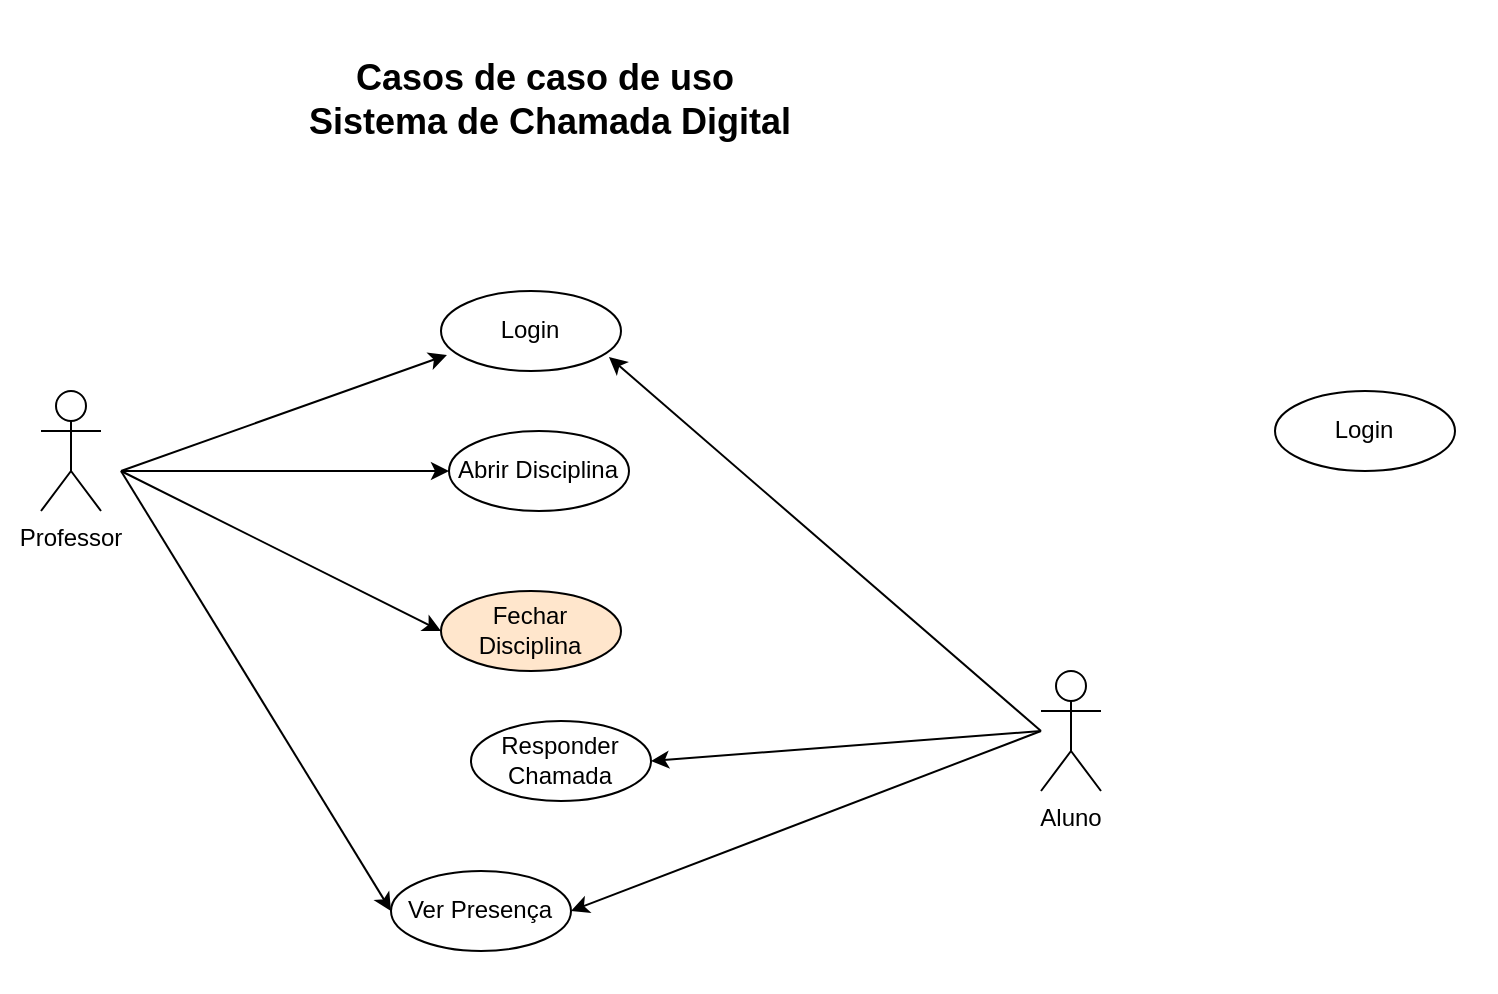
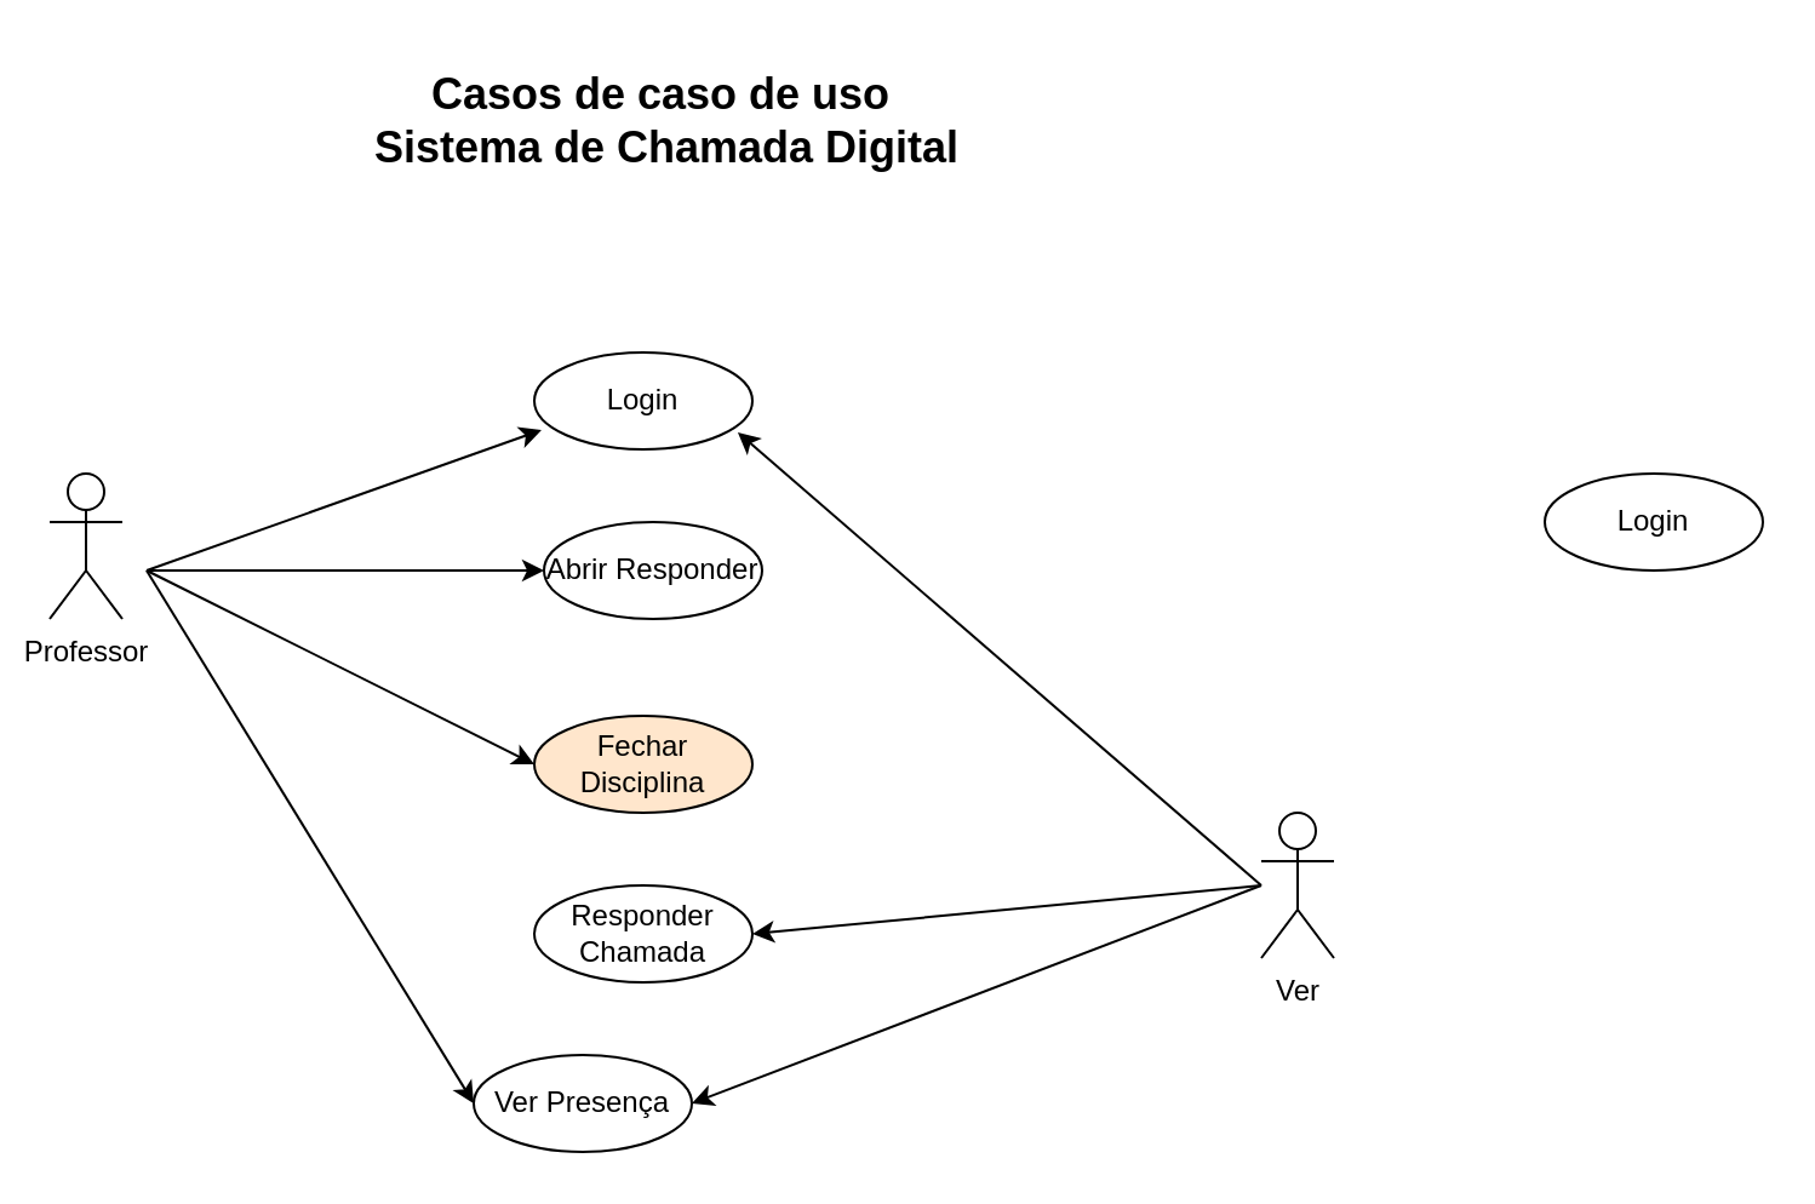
  <mxCell id="0" />
  <mxCell id="1" parent="0" />
  <mxCell id="2" value="Professor" style="shape=umlActor;verticalLabelPosition=bottom;verticalAlign=top;html=1;outlineConnect=0;" vertex="1" parent="1"><mxGeometry x="20" y="195" width="30" height="60" as="geometry" /></mxCell>
- <mxCell id="3" value="Aluno" style="shape=umlActor;verticalLabelPosition=bottom;verticalAlign=top;html=1;outlineConnect=0;" vertex="1" parent="1"><mxGeometry x="520" y="335" width="30" height="60" as="geometry" /></mxCell>
+ <mxCell id="3" value="Ver" style="shape=umlActor;verticalLabelPosition=bottom;verticalAlign=top;html=1;outlineConnect=0;" vertex="1" parent="1"><mxGeometry x="520" y="335" width="30" height="60" as="geometry" /></mxCell>
  <mxCell id="4" value="Login" style="ellipse;whiteSpace=wrap;html=1;" vertex="1" parent="1"><mxGeometry x="220" y="145" width="90" height="40" as="geometry" /></mxCell>
- <mxCell id="5" value="Abrir Disciplina" style="ellipse;whiteSpace=wrap;html=1;" vertex="1" parent="1"><mxGeometry x="224" y="215" width="90" height="40" as="geometry" /></mxCell>
+ <mxCell id="5" value="Abrir Responder" style="ellipse;whiteSpace=wrap;html=1;" vertex="1" parent="1"><mxGeometry x="224" y="215" width="90" height="40" as="geometry" /></mxCell>
  <mxCell id="6" value="Fechar Disciplina" style="ellipse;whiteSpace=wrap;html=1;fillColor=#ffe6cc;" vertex="1" parent="1"><mxGeometry x="220" y="295" width="90" height="40" as="geometry" /></mxCell>
- <mxCell id="7" value="Responder Chamada" style="ellipse;whiteSpace=wrap;html=1;" vertex="1" parent="1"><mxGeometry x="235" y="360" width="90" height="40" as="geometry" /></mxCell>
+ <mxCell id="7" value="Responder Chamada" style="ellipse;whiteSpace=wrap;html=1;" vertex="1" parent="1"><mxGeometry x="220" y="365" width="90" height="40" as="geometry" /></mxCell>
  <mxCell id="8" value="Ver Presença" style="ellipse;whiteSpace=wrap;html=1;" vertex="1" parent="1"><mxGeometry x="195" y="435" width="90" height="40" as="geometry" /></mxCell>
  <mxCell id="9" value="" style="endArrow=classic;html=1;rounded=0;entryX=0.033;entryY=0.8;entryDx=0;entryDy=0;entryPerimeter=0;" edge="1" parent="1" target="4"><mxGeometry width="50" height="50" relative="1" as="geometry"><mxPoint x="60" y="235" as="sourcePoint" /><mxPoint x="190" y="185" as="targetPoint" /></mxGeometry></mxCell>
  <mxCell id="10" value="" style="endArrow=classic;html=1;rounded=0;entryX=0;entryY=0.5;entryDx=0;entryDy=0;" edge="1" parent="1" target="5"><mxGeometry width="50" height="50" relative="1" as="geometry"><mxPoint x="60" y="235" as="sourcePoint" /><mxPoint x="180" y="245" as="targetPoint" /></mxGeometry></mxCell>
  <mxCell id="11" value="" style="endArrow=classic;html=1;rounded=0;entryX=0;entryY=0.5;entryDx=0;entryDy=0;" edge="1" parent="1" target="6"><mxGeometry width="50" height="50" relative="1" as="geometry"><mxPoint x="60" y="235" as="sourcePoint" /><mxPoint x="210" y="315" as="targetPoint" /></mxGeometry></mxCell>
  <mxCell id="12" value="" style="endArrow=classic;html=1;rounded=0;entryX=0;entryY=0.5;entryDx=0;entryDy=0;" edge="1" parent="1" target="8"><mxGeometry width="50" height="50" relative="1" as="geometry"><mxPoint x="60" y="235" as="sourcePoint" /><mxPoint x="110" y="235" as="targetPoint" /></mxGeometry></mxCell>
  <mxCell id="13" value="" style="endArrow=classic;html=1;rounded=0;entryX=1;entryY=0.5;entryDx=0;entryDy=0;" edge="1" parent="1" target="7"><mxGeometry width="50" height="50" relative="1" as="geometry"><mxPoint x="520" y="365" as="sourcePoint" /><mxPoint x="460" y="275" as="targetPoint" /><Array as="points" /></mxGeometry></mxCell>
  <mxCell id="14" value="" style="endArrow=classic;html=1;rounded=0;entryX=1;entryY=0.5;entryDx=0;entryDy=0;" edge="1" parent="1" target="8"><mxGeometry width="50" height="50" relative="1" as="geometry"><mxPoint x="520" y="365" as="sourcePoint" /><mxPoint x="540" y="355" as="targetPoint" /></mxGeometry></mxCell>
  <mxCell id="15" value="&lt;b&gt;&lt;font style=&quot;font-size: 18px;&quot;&gt;Casos de caso de uso&amp;nbsp; Sistema de Chamada Digital&lt;/font&gt;&lt;/b&gt;" style="text;html=1;align=center;verticalAlign=middle;whiteSpace=wrap;rounded=0;" vertex="1" parent="1"><mxGeometry x="140" y="20" width="270" height="60" as="geometry" /></mxCell>
  <mxCell id="16" value="Login" style="ellipse;whiteSpace=wrap;html=1;" vertex="1" parent="1"><mxGeometry x="637" y="195" width="90" height="40" as="geometry" /></mxCell>
  <mxCell id="17" value="" style="endArrow=classic;html=1;rounded=0;entryX=0.933;entryY=0.825;entryDx=0;entryDy=0;entryPerimeter=0;" edge="1" parent="1" target="4"><mxGeometry width="50" height="50" relative="1" as="geometry"><mxPoint x="520" y="365" as="sourcePoint" /><mxPoint x="540" y="290" as="targetPoint" /></mxGeometry></mxCell>
